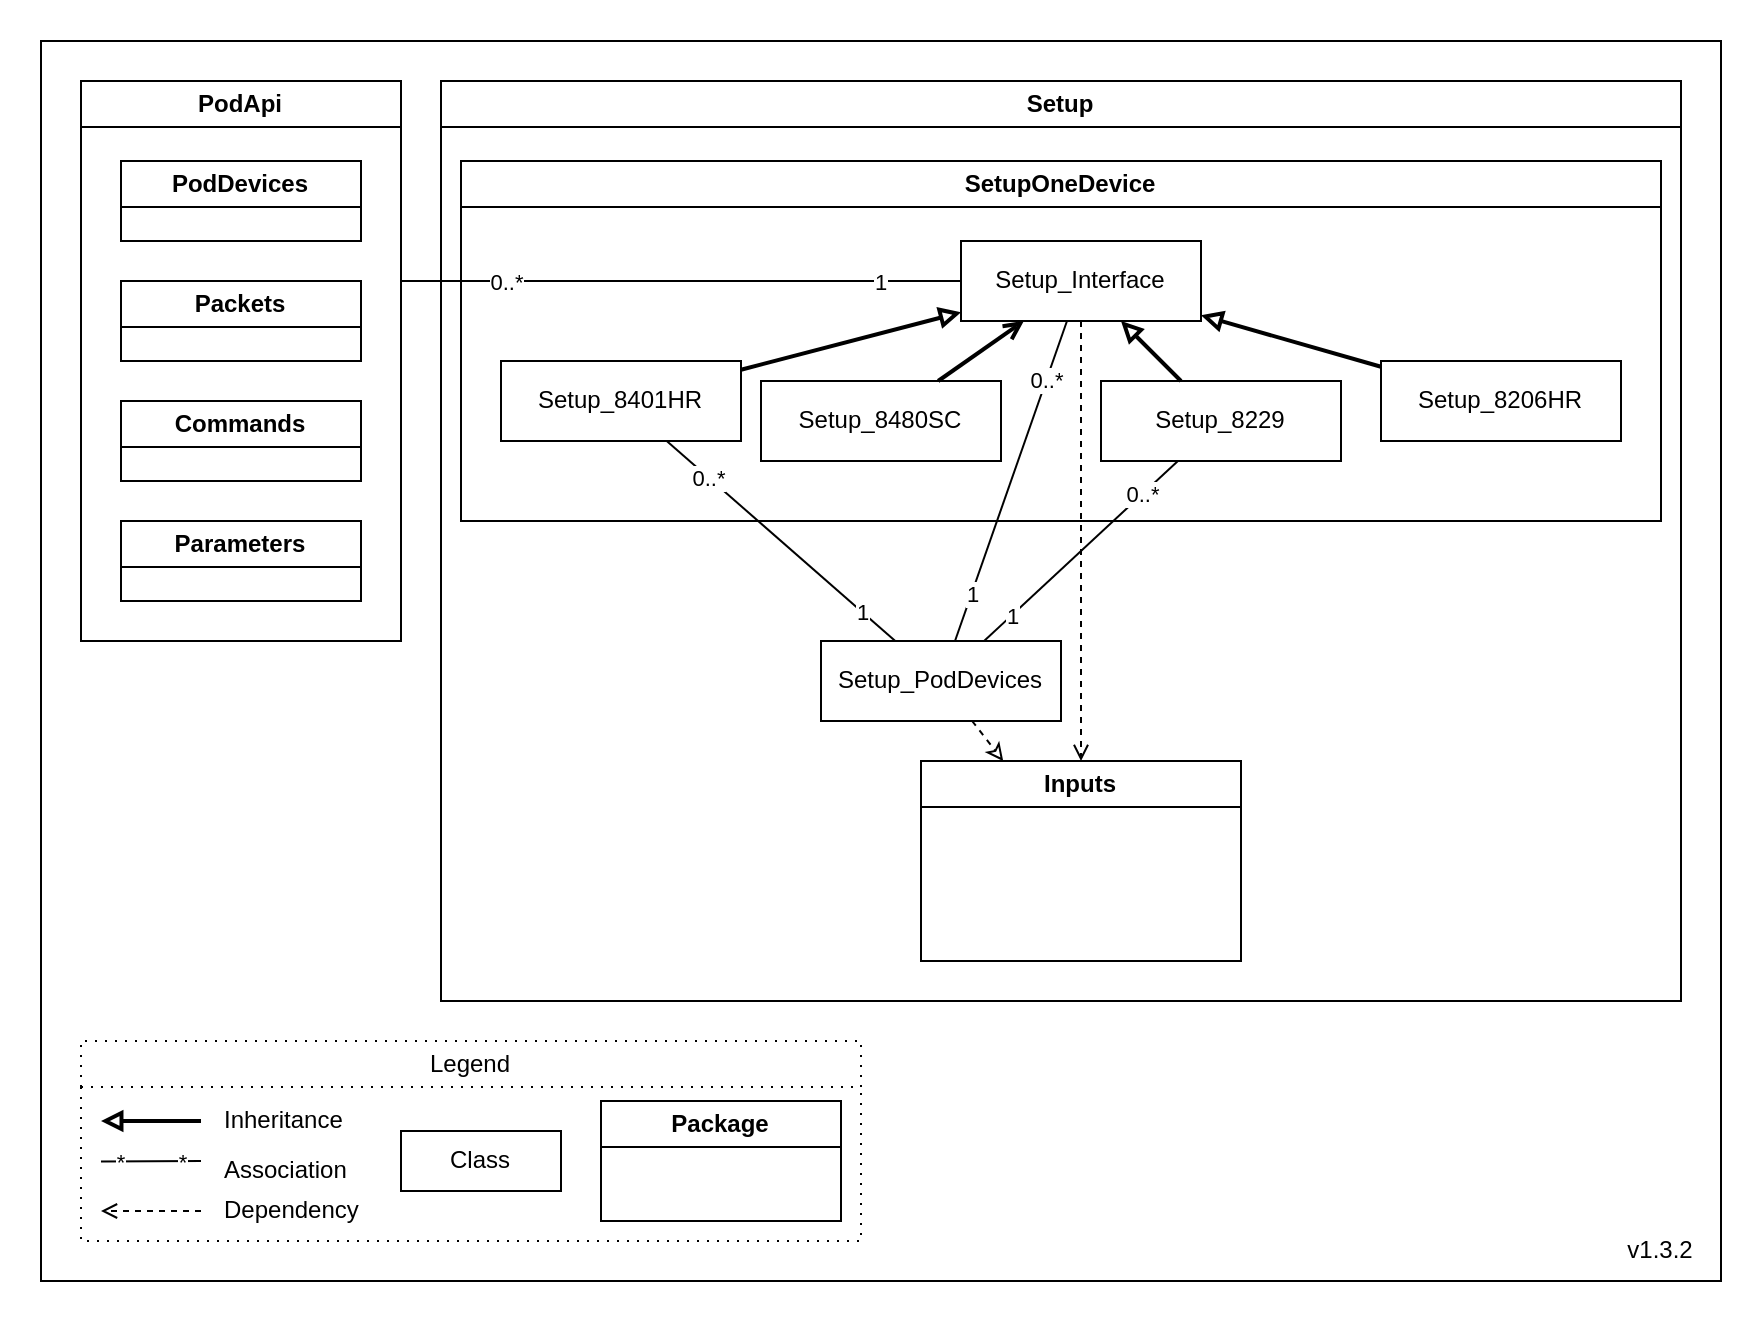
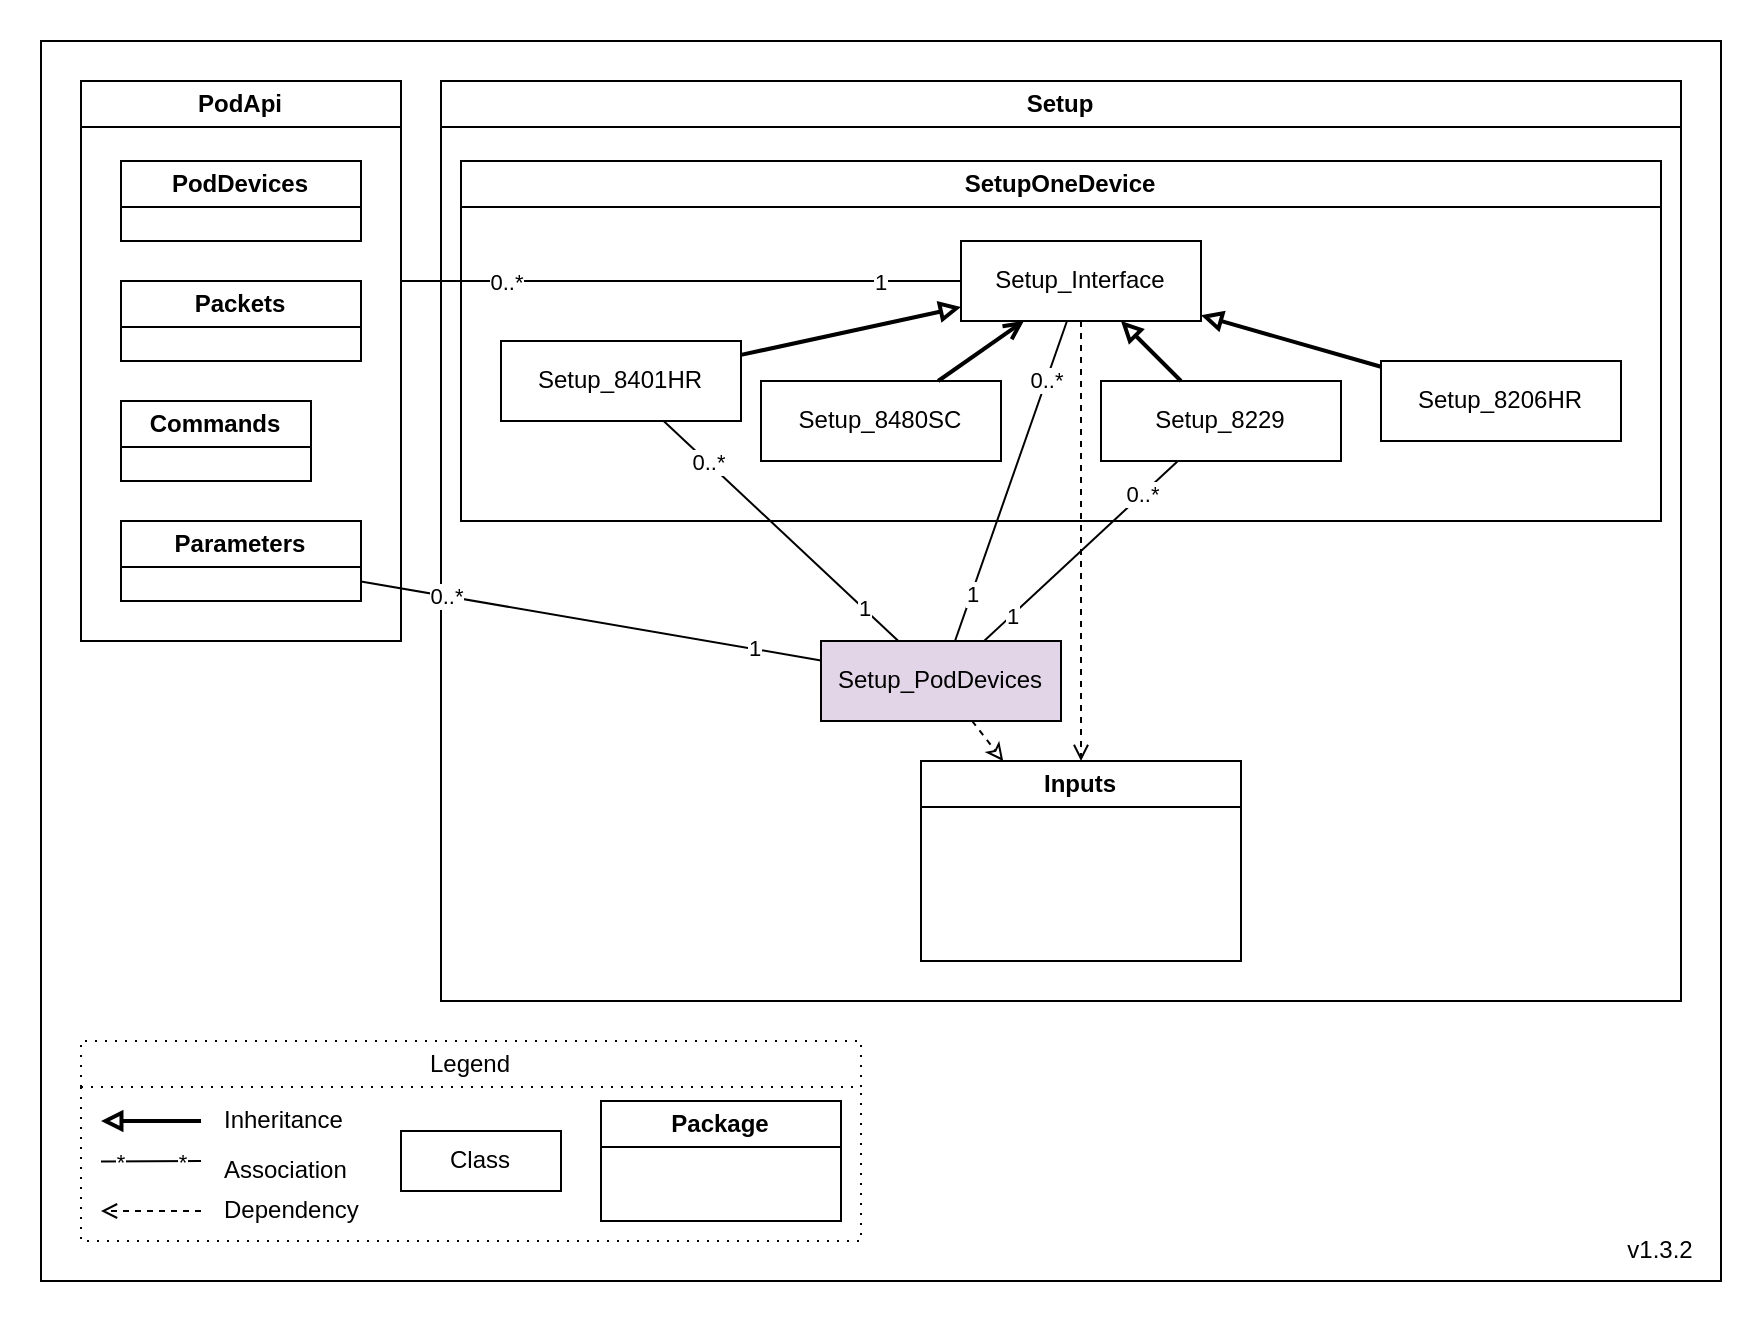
  <mxCell id="0" />
  <mxCell id="1" parent="0" />
  <mxCell id="2" value="" style="rounded=0;whiteSpace=wrap;html=1;" parent="1" vertex="1"><mxGeometry x="20" y="20" width="840" height="620" as="geometry" /></mxCell>
  <mxCell id="3" value="Legend" style="swimlane;whiteSpace=wrap;html=1;gradientColor=none;dashed=1;dashPattern=1 4;fontStyle=0" parent="1" vertex="1"><mxGeometry x="40" y="520" width="390" height="100" as="geometry" /></mxCell>
  <mxCell id="4" value="Inheritance" style="text;html=1;strokeColor=none;fillColor=none;align=left;verticalAlign=middle;whiteSpace=wrap;rounded=0;fontStyle=0" parent="3" vertex="1"><mxGeometry x="70" y="30" width="80" height="20" as="geometry" /></mxCell>
  <mxCell id="5" value="" style="endArrow=block;html=1;endFill=0;strokeWidth=2;fontStyle=0" parent="3" edge="1"><mxGeometry width="50" height="50" relative="1" as="geometry"><mxPoint x="60" y="40" as="sourcePoint" /><mxPoint x="10" y="40" as="targetPoint" /></mxGeometry></mxCell>
  <mxCell id="6" value="Association" style="text;html=1;strokeColor=none;fillColor=none;align=left;verticalAlign=middle;whiteSpace=wrap;rounded=0;fontStyle=0" parent="3" vertex="1"><mxGeometry x="70" y="55" width="80" height="20" as="geometry" /></mxCell>
  <mxCell id="7" value="" style="endArrow=none;html=1;endFill=0;fontStyle=0" parent="3" edge="1"><mxGeometry width="50" height="50" relative="1" as="geometry"><mxPoint x="60" y="60" as="sourcePoint" /><mxPoint x="10" y="60.25" as="targetPoint" /></mxGeometry></mxCell>
  <mxCell id="8" value="*" style="edgeLabel;html=1;align=center;verticalAlign=middle;resizable=0;points=[];fontStyle=0" parent="7" vertex="1" connectable="0"><mxGeometry x="0.627" relative="1" as="geometry"><mxPoint as="offset" /></mxGeometry></mxCell>
  <mxCell id="9" value="*&lt;br&gt;" style="edgeLabel;html=1;align=center;verticalAlign=middle;resizable=0;points=[];fontStyle=0" parent="7" vertex="1" connectable="0"><mxGeometry x="-0.706" relative="1" as="geometry"><mxPoint x="-3" as="offset" /></mxGeometry></mxCell>
  <mxCell id="10" value="Class" style="rounded=0;whiteSpace=wrap;html=1;" parent="3" vertex="1"><mxGeometry x="160" y="45" width="80" height="30" as="geometry" /></mxCell>
  <mxCell id="11" value="Package" style="swimlane;whiteSpace=wrap;html=1;" parent="3" vertex="1"><mxGeometry x="260" y="30" width="120" height="60" as="geometry" /></mxCell>
  <mxCell id="12" value="" style="endArrow=open;html=1;endFill=0;dashed=1;fontStyle=0" parent="3" edge="1"><mxGeometry width="50" height="50" relative="1" as="geometry"><mxPoint x="60" y="85" as="sourcePoint" /><mxPoint x="10" y="85" as="targetPoint" /></mxGeometry></mxCell>
  <mxCell id="13" value="Dependency" style="text;html=1;strokeColor=none;fillColor=none;align=left;verticalAlign=middle;whiteSpace=wrap;rounded=0;fontStyle=0" parent="3" vertex="1"><mxGeometry x="70" y="75" width="80" height="20" as="geometry" /></mxCell>
  <mxCell id="14" value="v1.3.2" style="text;html=1;strokeColor=none;fillColor=none;align=center;verticalAlign=middle;whiteSpace=wrap;rounded=0;fontStyle=0" parent="1" vertex="1"><mxGeometry x="800" y="610" width="60" height="30" as="geometry" /></mxCell>
  <mxCell id="15" value="Setup" style="swimlane;whiteSpace=wrap;html=1;" parent="1" vertex="1"><mxGeometry x="220" y="40" width="620" height="460" as="geometry" /></mxCell>
  <mxCell id="16" value="SetupOneDevice" style="swimlane;whiteSpace=wrap;html=1;" parent="15" vertex="1"><mxGeometry x="10" y="40" width="600" height="180" as="geometry" /></mxCell>
- <mxCell id="17" value="Setup_8401HR" style="rounded=0;whiteSpace=wrap;html=1;fontStyle=0" parent="16" vertex="1"><mxGeometry x="20" y="100" width="120" height="40" as="geometry" /></mxCell>
+ <mxCell id="17" value="Setup_8401HR" style="rounded=0;whiteSpace=wrap;html=1;fontStyle=0" parent="16" vertex="1"><mxGeometry x="20" y="90" width="120" height="40" as="geometry" /></mxCell>
  <mxCell id="18" value="&lt;span&gt;Setup_8480SC&lt;/span&gt;" style="rounded=0;whiteSpace=wrap;html=1;fontStyle=0" parent="16" vertex="1"><mxGeometry x="150" y="110" width="120" height="40" as="geometry" /></mxCell>
  <mxCell id="19" value="Setup_Interface" style="rounded=0;whiteSpace=wrap;html=1;fontStyle=0" parent="16" vertex="1"><mxGeometry x="250" y="40" width="120" height="40" as="geometry" /></mxCell>
  <mxCell id="20" value="" style="endArrow=block;html=1;endFill=0;strokeWidth=2;fontStyle=0" parent="16" source="17" target="19" edge="1"><mxGeometry width="50" height="50" relative="1" as="geometry"><mxPoint x="-11" y="788.22" as="sourcePoint" /><mxPoint x="-248" y="937.22" as="targetPoint" /></mxGeometry></mxCell>
  <mxCell id="21" value="" style="endArrow=open;html=1;endFill=0;strokeWidth=2;fontStyle=0;" parent="16" source="18" target="19" edge="1"><mxGeometry width="50" height="50" relative="1" as="geometry"><mxPoint x="111" y="1202.22" as="sourcePoint" /><mxPoint x="18" y="1073.22" as="targetPoint" /></mxGeometry></mxCell>
  <mxCell id="22" value="Setup_8229" style="rounded=0;whiteSpace=wrap;html=1;fontStyle=0" parent="16" vertex="1"><mxGeometry x="320" y="110" width="120" height="40" as="geometry" /></mxCell>
  <mxCell id="23" value="" style="endArrow=block;html=1;endFill=0;strokeWidth=2;fontStyle=0" parent="16" source="22" target="19" edge="1"><mxGeometry width="50" height="50" relative="1" as="geometry"><mxPoint x="117" y="819.22" as="sourcePoint" /><mxPoint x="21" y="959.22" as="targetPoint" /></mxGeometry></mxCell>
  <mxCell id="24" value="Setup_8206HR" style="rounded=0;whiteSpace=wrap;html=1;fontStyle=0" parent="16" vertex="1"><mxGeometry x="460" y="100" width="120" height="40" as="geometry" /></mxCell>
  <mxCell id="25" value="" style="endArrow=block;html=1;endFill=0;strokeWidth=2;fontStyle=0" parent="16" source="24" target="19" edge="1"><mxGeometry width="50" height="50" relative="1" as="geometry"><mxPoint x="-470" y="787.22" as="sourcePoint" /><mxPoint x="-550" y="769.22" as="targetPoint" /></mxGeometry></mxCell>
- <mxCell id="26" value="Setup_PodDevices" style="rounded=0;whiteSpace=wrap;html=1;fontStyle=0" parent="15" vertex="1"><mxGeometry x="190" y="280" width="120" height="40" as="geometry" /></mxCell>
+ <mxCell id="26" value="Setup_PodDevices" style="rounded=0;whiteSpace=wrap;html=1;fontStyle=0;fillColor=#e1d5e7;" parent="15" vertex="1"><mxGeometry x="190" y="280" width="120" height="40" as="geometry" /></mxCell>
  <mxCell id="27" value="" style="endArrow=none;html=1;endFill=0;fontStyle=0" parent="15" source="26" target="19" edge="1"><mxGeometry width="50" height="50" relative="1" as="geometry"><mxPoint x="1420" y="578.22" as="sourcePoint" /><mxPoint x="1140" y="477.22" as="targetPoint" /></mxGeometry></mxCell>
  <mxCell id="28" value="0..*" style="edgeLabel;html=1;align=center;verticalAlign=middle;resizable=0;points=[];fontStyle=0" parent="27" vertex="1" connectable="0"><mxGeometry x="0.627" relative="1" as="geometry"><mxPoint as="offset" /></mxGeometry></mxCell>
  <mxCell id="29" value="1" style="edgeLabel;html=1;align=center;verticalAlign=middle;resizable=0;points=[];fontStyle=0" parent="27" vertex="1" connectable="0"><mxGeometry x="-0.706" relative="1" as="geometry"><mxPoint as="offset" /></mxGeometry></mxCell>
  <mxCell id="30" value="" style="endArrow=none;html=1;endFill=0;fontStyle=0" parent="15" source="26" target="22" edge="1"><mxGeometry width="50" height="50" relative="1" as="geometry"><mxPoint x="1893" y="436" as="sourcePoint" /><mxPoint x="1316" y="302" as="targetPoint" /></mxGeometry></mxCell>
  <mxCell id="31" value="0..*" style="edgeLabel;html=1;align=center;verticalAlign=middle;resizable=0;points=[];fontStyle=0" parent="30" vertex="1" connectable="0"><mxGeometry x="0.627" relative="1" as="geometry"><mxPoint as="offset" /></mxGeometry></mxCell>
  <mxCell id="32" value="1" style="edgeLabel;html=1;align=center;verticalAlign=middle;resizable=0;points=[];fontStyle=0" parent="30" vertex="1" connectable="0"><mxGeometry x="-0.706" relative="1" as="geometry"><mxPoint as="offset" /></mxGeometry></mxCell>
  <mxCell id="33" value="" style="endArrow=none;html=1;endFill=0;fontStyle=0" parent="15" source="26" target="17" edge="1"><mxGeometry width="50" height="50" relative="1" as="geometry"><mxPoint x="1917" y="433" as="sourcePoint" /><mxPoint x="1286" y="136" as="targetPoint" /></mxGeometry></mxCell>
  <mxCell id="34" value="0..*" style="edgeLabel;html=1;align=center;verticalAlign=middle;resizable=0;points=[];fontStyle=0" parent="33" vertex="1" connectable="0"><mxGeometry x="0.627" relative="1" as="geometry"><mxPoint as="offset" /></mxGeometry></mxCell>
  <mxCell id="35" value="1" style="edgeLabel;html=1;align=center;verticalAlign=middle;resizable=0;points=[];fontStyle=0" parent="33" vertex="1" connectable="0"><mxGeometry x="-0.706" relative="1" as="geometry"><mxPoint as="offset" /></mxGeometry></mxCell>
  <mxCell id="36" value="Inputs" style="swimlane;whiteSpace=wrap;html=1;" parent="15" vertex="1"><mxGeometry x="240" y="340" width="160" height="100" as="geometry" /></mxCell>
  <mxCell id="37" value="" style="endArrow=classic;html=1;endFill=0;dashed=1;fontStyle=0;" parent="15" source="26" target="36" edge="1"><mxGeometry width="50" height="50" relative="1" as="geometry"><mxPoint x="264" y="430" as="sourcePoint" /><mxPoint x="396" y="540" as="targetPoint" /></mxGeometry></mxCell>
  <mxCell id="38" value="" style="endArrow=open;html=1;endFill=0;dashed=1;fontStyle=0" parent="15" source="19" target="36" edge="1"><mxGeometry width="50" height="50" relative="1" as="geometry"><mxPoint x="574" y="125.22" as="sourcePoint" /><mxPoint x="374" y="207.22" as="targetPoint" /></mxGeometry></mxCell>
  <mxCell id="39" value="PodApi" style="swimlane;whiteSpace=wrap;html=1;" parent="1" vertex="1"><mxGeometry x="40" y="40" width="160" height="280" as="geometry"><mxRectangle x="100" y="250" width="80" height="30" as="alternateBounds" /></mxGeometry></mxCell>
  <mxCell id="40" value="PodDevices" style="swimlane;whiteSpace=wrap;html=1;" parent="39" vertex="1"><mxGeometry x="20" y="40" width="120" height="40" as="geometry"><mxRectangle x="20" y="100" width="90" height="30" as="alternateBounds" /></mxGeometry></mxCell>
  <mxCell id="41" value="Packets" style="swimlane;whiteSpace=wrap;html=1;" parent="39" vertex="1"><mxGeometry x="20" y="100" width="120" height="40" as="geometry"><mxRectangle x="20" y="160" width="90" height="30" as="alternateBounds" /></mxGeometry></mxCell>
- <mxCell id="42" value="Commands" style="swimlane;whiteSpace=wrap;html=1;" parent="39" vertex="1"><mxGeometry x="20" y="160" width="120" height="40" as="geometry"><mxRectangle x="20" y="160" width="90" height="30" as="alternateBounds" /></mxGeometry></mxCell>
+ <mxCell id="42" value="Commands" style="swimlane;whiteSpace=wrap;html=1;" parent="39" vertex="1"><mxGeometry x="20" y="160" width="95" height="40" as="geometry"><mxRectangle x="20" y="160" width="90" height="30" as="alternateBounds" /></mxGeometry></mxCell>
  <mxCell id="43" value="Parameters" style="swimlane;whiteSpace=wrap;html=1;" parent="39" vertex="1"><mxGeometry x="20" y="220" width="120" height="40" as="geometry"><mxRectangle x="20" y="40" width="110" height="30" as="alternateBounds" /></mxGeometry></mxCell>
  <mxCell id="44" value="" style="endArrow=none;html=1;endFill=0;fontStyle=0" parent="1" source="19" edge="1"><mxGeometry width="50" height="50" relative="1" as="geometry"><mxPoint x="360" y="260" as="sourcePoint" /><mxPoint x="200" y="140" as="targetPoint" /></mxGeometry></mxCell>
  <mxCell id="45" value="0..*" style="edgeLabel;html=1;align=center;verticalAlign=middle;resizable=0;points=[];fontStyle=0" parent="44" vertex="1" connectable="0"><mxGeometry x="0.627" relative="1" as="geometry"><mxPoint as="offset" /></mxGeometry></mxCell>
  <mxCell id="46" value="1" style="edgeLabel;html=1;align=center;verticalAlign=middle;resizable=0;points=[];fontStyle=0" parent="44" vertex="1" connectable="0"><mxGeometry x="-0.706" relative="1" as="geometry"><mxPoint as="offset" /></mxGeometry></mxCell>
+ <mxCell id="47" value="" style="endArrow=none;html=1;endFill=0;fontStyle=0" parent="1" source="26" target="43" edge="1"><mxGeometry width="50" height="50" relative="1" as="geometry"><mxPoint x="332" y="180" as="sourcePoint" /><mxPoint x="230" y="292" as="targetPoint" /></mxGeometry></mxCell>
+ <mxCell id="48" value="0..*" style="edgeLabel;html=1;align=center;verticalAlign=middle;resizable=0;points=[];fontStyle=0" parent="47" vertex="1" connectable="0"><mxGeometry x="0.627" relative="1" as="geometry"><mxPoint as="offset" /></mxGeometry></mxCell>
+ <mxCell id="49" value="1" style="edgeLabel;html=1;align=center;verticalAlign=middle;resizable=0;points=[];fontStyle=0" parent="47" vertex="1" connectable="0"><mxGeometry x="-0.706" relative="1" as="geometry"><mxPoint as="offset" /></mxGeometry></mxCell>
